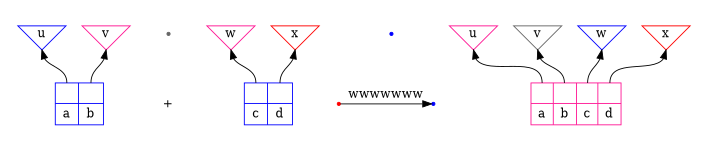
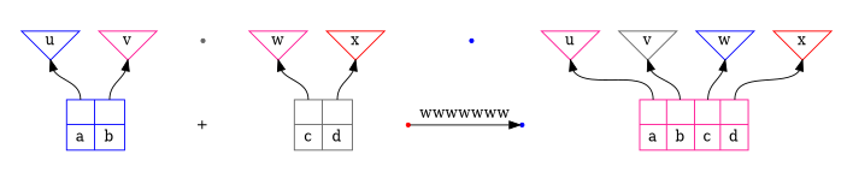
  digraph {
    compound=true
    node [shape=invtriangle color=blue]
    edge [dir=back tailport=s]
    n1 [label=u margin="0.01,0.01"]
    n2 [label=v margin="0.01,0.01" color=deeppink]
    n3 [label="{<a> | a} | {<b> | b}" shape=record]
    temp0 [color=gray40 shape=point]
    n5 [label="+" shape=none]
    n6 [label=w margin="0.01,0.01" color=deeppink]
    n7 [label=x margin="0.01,0.01" color=red]
-   n8 [label="{<c> | c} | {<d> | d}" shape=record]
+   n8 [label="{<c> | c} | {<d> | d}" shape=record color=gray40]
    temp2b [color=red shape=point]
    temp2c [shape=point]
    temp2a [shape=point]
    n12 [label=u margin="0.01,0.01" color=deeppink]
    n13 [label=v margin="0.01,0.01" color=gray40]
    n14 [label=w margin="0.01,0.01"]
    n15 [label=x margin="0.01,0.01" color=red]
    n16 [label="{<a> | a} | {<b> | b} | {<c> | c} | {<d> | d}" shape=record color=deeppink]
    subgraph cluster_1 {
      color=invis
      subgraph sub_2 {
        color=invis
        rank=same
        n1
        n2
      }
      subgraph sub_3 {
        color=invis
        n1
        n2
        n3
      }
    }
    subgraph sub_4 {
      temp0
      n5
    }
    subgraph cluster_5 {
      color=invis
      subgraph sub_6 {
        color=invis
        rank=same
        n6
        n7
      }
      subgraph sub_7 {
        color=invis
        n6
        n7
        n8
      }
    }
    subgraph sub_8 {
      temp2a
      subgraph sub_9 {
        rank=same
        temp2b
        temp2c
      }
    }
    subgraph cluster_10 {
      color=invis
      subgraph sub_11 {
        color=invis
        rank=same
        n12
        n13
        n14
        n15
      }
      subgraph sub_12 {
        color=invis
        n12
        n13
        n14
        n15
        n16
      }
    }
    n1 -> n3 [headport="a:n"]
    n2 -> n3 [headport="b:n"]
    temp0 -> n5 [dir=none style=invisible tailport=""]
    n6 -> n8 [headport="c:n"]
    n7 -> n8 [headport="d:n"]
    temp2b -> temp2c [constraint=false label=wwwwwww dir="" tailport=""]
    temp2a -> temp2b [dir=none style=invisible tailport=""]
    temp2a -> temp2c [dir=none style=invisible tailport=""]
    n12 -> n16 [headport="a:n"]
    n13 -> n16 [headport="b:n"]
    n14 -> n16 [headport="c:n"]
    n15 -> n16 [headport="d:n"]
  }
